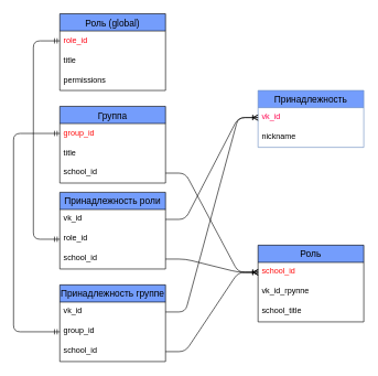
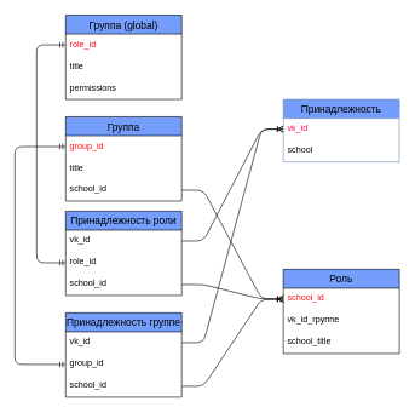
  <mxCell id="0" />
  <mxCell id="1" parent="0" />
  <mxCell id="2" value="Принадлежность" style="swimlane;fontStyle=0;childLayout=stackLayout;horizontal=1;startSize=26;horizontalStack=0;resizeParent=1;resizeParentMax=0;resizeLast=0;collapsible=1;marginBottom=0;align=center;fontSize=14;strokeColor=#6c8ebf;fillColor=#749DFC;" vertex="1" parent="1"><mxGeometry x="390" y="136" width="160" height="86" as="geometry" /></mxCell>
  <mxCell id="3" value="vk_id&#10;" style="text;spacingLeft=4;spacingRight=4;overflow=hidden;rotatable=0;points=[[0,0.5],[1,0.5]];portConstraint=eastwest;fontSize=12;fontColor=#FF0852;" vertex="1" parent="2"><mxGeometry y="26" width="160" height="30" as="geometry" /></mxCell>
- <mxCell id="4" value="nickname" style="text;strokeColor=none;fillColor=none;spacingLeft=4;spacingRight=4;overflow=hidden;rotatable=0;points=[[0,0.5],[1,0.5]];portConstraint=eastwest;fontSize=12;" vertex="1" parent="2"><mxGeometry y="56" width="160" height="30" as="geometry" /></mxCell>
+ <mxCell id="4" value="school" style="text;strokeColor=none;fillColor=none;spacingLeft=4;spacingRight=4;overflow=hidden;rotatable=0;points=[[0,0.5],[1,0.5]];portConstraint=eastwest;fontSize=12;" vertex="1" parent="2"><mxGeometry y="56" width="160" height="30" as="geometry" /></mxCell>
  <mxCell id="5" value="Роль" style="swimlane;fontStyle=0;childLayout=stackLayout;horizontal=1;startSize=26;horizontalStack=0;resizeParent=1;resizeParentMax=0;resizeLast=0;collapsible=1;marginBottom=0;align=center;fontSize=14;fillColor=#749DFC;" vertex="1" parent="1"><mxGeometry x="390" y="370" width="160" height="116" as="geometry" /></mxCell>
  <mxCell id="6" value="school_id" style="text;strokeColor=none;fillColor=none;spacingLeft=4;spacingRight=4;overflow=hidden;rotatable=0;points=[[0,0.5],[1,0.5]];portConstraint=eastwest;fontSize=12;fontColor=#FF0F0F;" vertex="1" parent="5"><mxGeometry y="26" width="160" height="30" as="geometry" /></mxCell>
  <mxCell id="7" value="vk_id_группе&#10;" style="text;strokeColor=none;fillColor=none;spacingLeft=4;spacingRight=4;overflow=hidden;rotatable=0;points=[[0,0.5],[1,0.5]];portConstraint=eastwest;fontSize=12;" vertex="1" parent="5"><mxGeometry y="56" width="160" height="30" as="geometry" /></mxCell>
  <mxCell id="8" value="school_title&#10;" style="text;strokeColor=none;fillColor=none;spacingLeft=4;spacingRight=4;overflow=hidden;rotatable=0;points=[[0,0.5],[1,0.5]];portConstraint=eastwest;fontSize=12;" vertex="1" parent="5"><mxGeometry y="86" width="160" height="30" as="geometry" /></mxCell>
  <mxCell id="9" value="Принадлежность роли" style="swimlane;fontStyle=0;childLayout=stackLayout;horizontal=1;startSize=26;horizontalStack=0;resizeParent=1;resizeParentMax=0;resizeLast=0;collapsible=1;marginBottom=0;align=center;fontSize=14;fillColor=#749DFC;" vertex="1" parent="1"><mxGeometry x="90" y="290" width="160" height="116" as="geometry"><mxRectangle x="-60" y="170" width="180" height="26" as="alternateBounds" /></mxGeometry></mxCell>
  <mxCell id="10" value="vk_id" style="text;strokeColor=none;fillColor=none;spacingLeft=4;spacingRight=4;overflow=hidden;rotatable=0;points=[[0,0.5],[1,0.5]];portConstraint=eastwest;fontSize=12;" vertex="1" parent="9"><mxGeometry y="26" width="160" height="30" as="geometry" /></mxCell>
  <mxCell id="11" value="role_id" style="text;strokeColor=none;fillColor=none;spacingLeft=4;spacingRight=4;overflow=hidden;rotatable=0;points=[[0,0.5],[1,0.5]];portConstraint=eastwest;fontSize=12;" vertex="1" parent="9"><mxGeometry y="56" width="160" height="30" as="geometry" /></mxCell>
  <mxCell id="12" value="school_id" style="text;strokeColor=none;fillColor=none;spacingLeft=4;spacingRight=4;overflow=hidden;rotatable=0;points=[[0,0.5],[1,0.5]];portConstraint=eastwest;fontSize=12;" vertex="1" parent="9"><mxGeometry y="86" width="160" height="30" as="geometry" /></mxCell>
- <mxCell id="13" value="Роль (global)" style="swimlane;fontStyle=0;childLayout=stackLayout;horizontal=1;startSize=26;horizontalStack=0;resizeParent=1;resizeParentMax=0;resizeLast=0;collapsible=1;marginBottom=0;align=center;fontSize=14;fillColor=#749DFC;" vertex="1" parent="1"><mxGeometry x="90" y="20" width="160" height="116" as="geometry" /></mxCell>
+ <mxCell id="13" value="Группа (global)" style="swimlane;fontStyle=0;childLayout=stackLayout;horizontal=1;startSize=26;horizontalStack=0;resizeParent=1;resizeParentMax=0;resizeLast=0;collapsible=1;marginBottom=0;align=center;fontSize=14;fillColor=#749DFC;" vertex="1" parent="1"><mxGeometry x="90" y="20" width="160" height="116" as="geometry" /></mxCell>
  <mxCell id="14" value="role_id" style="text;strokeColor=none;fillColor=none;spacingLeft=4;spacingRight=4;overflow=hidden;rotatable=0;points=[[0,0.5],[1,0.5]];portConstraint=eastwest;fontSize=12;fontColor=#FF0313;" vertex="1" parent="13"><mxGeometry y="26" width="160" height="30" as="geometry" /></mxCell>
  <mxCell id="15" value="title&#10;" style="text;strokeColor=none;fillColor=none;spacingLeft=4;spacingRight=4;overflow=hidden;rotatable=0;points=[[0,0.5],[1,0.5]];portConstraint=eastwest;fontSize=12;" vertex="1" parent="13"><mxGeometry y="56" width="160" height="30" as="geometry" /></mxCell>
  <mxCell id="16" value="permissions" style="text;strokeColor=none;fillColor=none;spacingLeft=4;spacingRight=4;overflow=hidden;rotatable=0;points=[[0,0.5],[1,0.5]];portConstraint=eastwest;fontSize=12;" vertex="1" parent="13"><mxGeometry y="86" width="160" height="30" as="geometry" /></mxCell>
  <mxCell id="17" value="Принадлежность группе" style="swimlane;fontStyle=0;childLayout=stackLayout;horizontal=1;startSize=26;horizontalStack=0;resizeParent=1;resizeParentMax=0;resizeLast=0;collapsible=1;marginBottom=0;align=center;fontSize=14;fillColor=#749DFC;" vertex="1" parent="1"><mxGeometry x="90" y="430" width="160" height="116" as="geometry" /></mxCell>
  <mxCell id="18" value="vk_id" style="text;strokeColor=none;fillColor=none;spacingLeft=4;spacingRight=4;overflow=hidden;rotatable=0;points=[[0,0.5],[1,0.5]];portConstraint=eastwest;fontSize=12;" vertex="1" parent="17"><mxGeometry y="26" width="160" height="30" as="geometry" /></mxCell>
  <mxCell id="19" value="group_id" style="text;strokeColor=none;fillColor=none;spacingLeft=4;spacingRight=4;overflow=hidden;rotatable=0;points=[[0,0.5],[1,0.5]];portConstraint=eastwest;fontSize=12;" vertex="1" parent="17"><mxGeometry y="56" width="160" height="30" as="geometry" /></mxCell>
  <mxCell id="20" value="school_id" style="text;strokeColor=none;fillColor=none;spacingLeft=4;spacingRight=4;overflow=hidden;rotatable=0;points=[[0,0.5],[1,0.5]];portConstraint=eastwest;fontSize=12;" vertex="1" parent="17"><mxGeometry y="86" width="160" height="30" as="geometry" /></mxCell>
  <mxCell id="21" value="Группа" style="swimlane;fontStyle=0;childLayout=stackLayout;horizontal=1;startSize=26;horizontalStack=0;resizeParent=1;resizeParentMax=0;resizeLast=0;collapsible=1;marginBottom=0;align=center;fontSize=14;fillColor=#749DFC;" vertex="1" parent="1"><mxGeometry x="90" y="160" width="160" height="116" as="geometry" /></mxCell>
  <mxCell id="22" value="group_id" style="text;strokeColor=none;fillColor=none;spacingLeft=4;spacingRight=4;overflow=hidden;rotatable=0;points=[[0,0.5],[1,0.5]];portConstraint=eastwest;fontSize=12;fontColor=#FF0D0D;" vertex="1" parent="21"><mxGeometry y="26" width="160" height="30" as="geometry" /></mxCell>
  <mxCell id="23" value="title&#10;" style="text;strokeColor=none;fillColor=none;spacingLeft=4;spacingRight=4;overflow=hidden;rotatable=0;points=[[0,0.5],[1,0.5]];portConstraint=eastwest;fontSize=12;" vertex="1" parent="21"><mxGeometry y="56" width="160" height="30" as="geometry" /></mxCell>
  <mxCell id="24" value="school_id&#10;" style="text;strokeColor=none;fillColor=none;spacingLeft=4;spacingRight=4;overflow=hidden;rotatable=0;points=[[0,0.5],[1,0.5]];portConstraint=eastwest;fontSize=12;" vertex="1" parent="21"><mxGeometry y="86" width="160" height="30" as="geometry" /></mxCell>
  <mxCell id="25" value="" style="edgeStyle=entityRelationEdgeStyle;fontSize=12;html=1;endArrow=ERoneToMany;entryX=0;entryY=0.5;entryDx=0;entryDy=0;exitX=1;exitY=0.5;exitDx=0;exitDy=0;" edge="1" parent="1" source="24" target="6"><mxGeometry width="100" height="100" relative="1" as="geometry"><mxPoint x="300" y="360" as="sourcePoint" /><mxPoint x="320" y="220" as="targetPoint" /></mxGeometry></mxCell>
  <mxCell id="26" value="" style="edgeStyle=entityRelationEdgeStyle;fontSize=12;html=1;endArrow=ERoneToMany;entryX=0;entryY=0.5;entryDx=0;entryDy=0;exitX=1;exitY=0.5;exitDx=0;exitDy=0;" edge="1" parent="1" source="20" target="6"><mxGeometry width="100" height="100" relative="1" as="geometry"><mxPoint x="130" y="410" as="sourcePoint" /><mxPoint x="230" y="310" as="targetPoint" /></mxGeometry></mxCell>
  <mxCell id="27" value="" style="edgeStyle=entityRelationEdgeStyle;fontSize=12;html=1;endArrow=ERoneToMany;entryX=0;entryY=0.5;entryDx=0;entryDy=0;exitX=1;exitY=0.5;exitDx=0;exitDy=0;" edge="1" parent="1" source="12" target="6"><mxGeometry width="100" height="100" relative="1" as="geometry"><mxPoint x="340" y="530" as="sourcePoint" /><mxPoint x="440" y="430" as="targetPoint" /></mxGeometry></mxCell>
  <mxCell id="28" value="" style="edgeStyle=entityRelationEdgeStyle;fontSize=12;html=1;endArrow=ERoneToMany;entryX=0;entryY=0.5;entryDx=0;entryDy=0;exitX=1;exitY=0.5;exitDx=0;exitDy=0;" edge="1" parent="1" source="18" target="3"><mxGeometry width="100" height="100" relative="1" as="geometry"><mxPoint x="290" y="300" as="sourcePoint" /><mxPoint x="390" y="200" as="targetPoint" /></mxGeometry></mxCell>
  <mxCell id="29" value="" style="edgeStyle=entityRelationEdgeStyle;fontSize=12;html=1;endArrow=ERoneToMany;entryX=0;entryY=0.5;entryDx=0;entryDy=0;exitX=1;exitY=0.5;exitDx=0;exitDy=0;" edge="1" parent="1" source="10" target="3"><mxGeometry width="100" height="100" relative="1" as="geometry"><mxPoint x="320" y="390" as="sourcePoint" /><mxPoint x="420" y="290" as="targetPoint" /></mxGeometry></mxCell>
  <mxCell id="30" value="" style="edgeStyle=orthogonalEdgeStyle;fontSize=12;html=1;endArrow=ERmandOne;startArrow=ERmandOne;entryX=0;entryY=0.5;entryDx=0;entryDy=0;exitX=0;exitY=0.5;exitDx=0;exitDy=0;" edge="1" parent="1" source="11" target="14"><mxGeometry width="100" height="100" relative="1" as="geometry"><mxPoint x="-110" y="346" as="sourcePoint" /><mxPoint x="-10" y="246" as="targetPoint" /><Array as="points"><mxPoint x="50" y="361" /><mxPoint x="50" y="61" /></Array></mxGeometry></mxCell>
  <mxCell id="31" value="" style="edgeStyle=orthogonalEdgeStyle;fontSize=12;html=1;endArrow=ERmandOne;startArrow=ERmandOne;entryX=0;entryY=0.5;entryDx=0;entryDy=0;exitX=0;exitY=0.5;exitDx=0;exitDy=0;" edge="1" parent="1" source="19" target="22"><mxGeometry width="100" height="100" relative="1" as="geometry"><mxPoint x="-150" y="450" as="sourcePoint" /><mxPoint x="-50" y="350" as="targetPoint" /><Array as="points"><mxPoint x="20" y="501" /><mxPoint x="20" y="201" /></Array></mxGeometry></mxCell>
